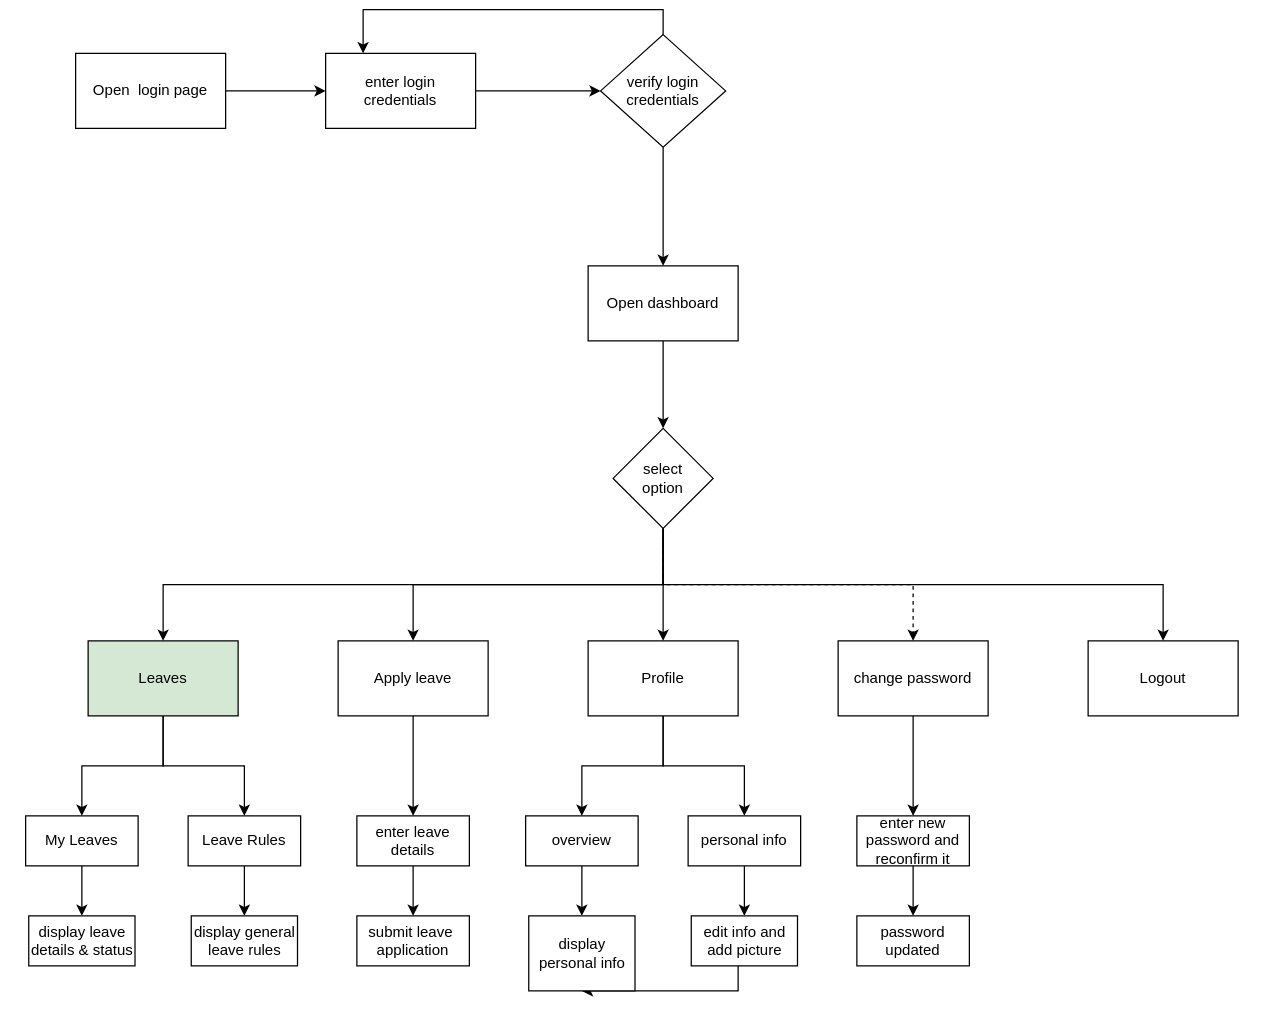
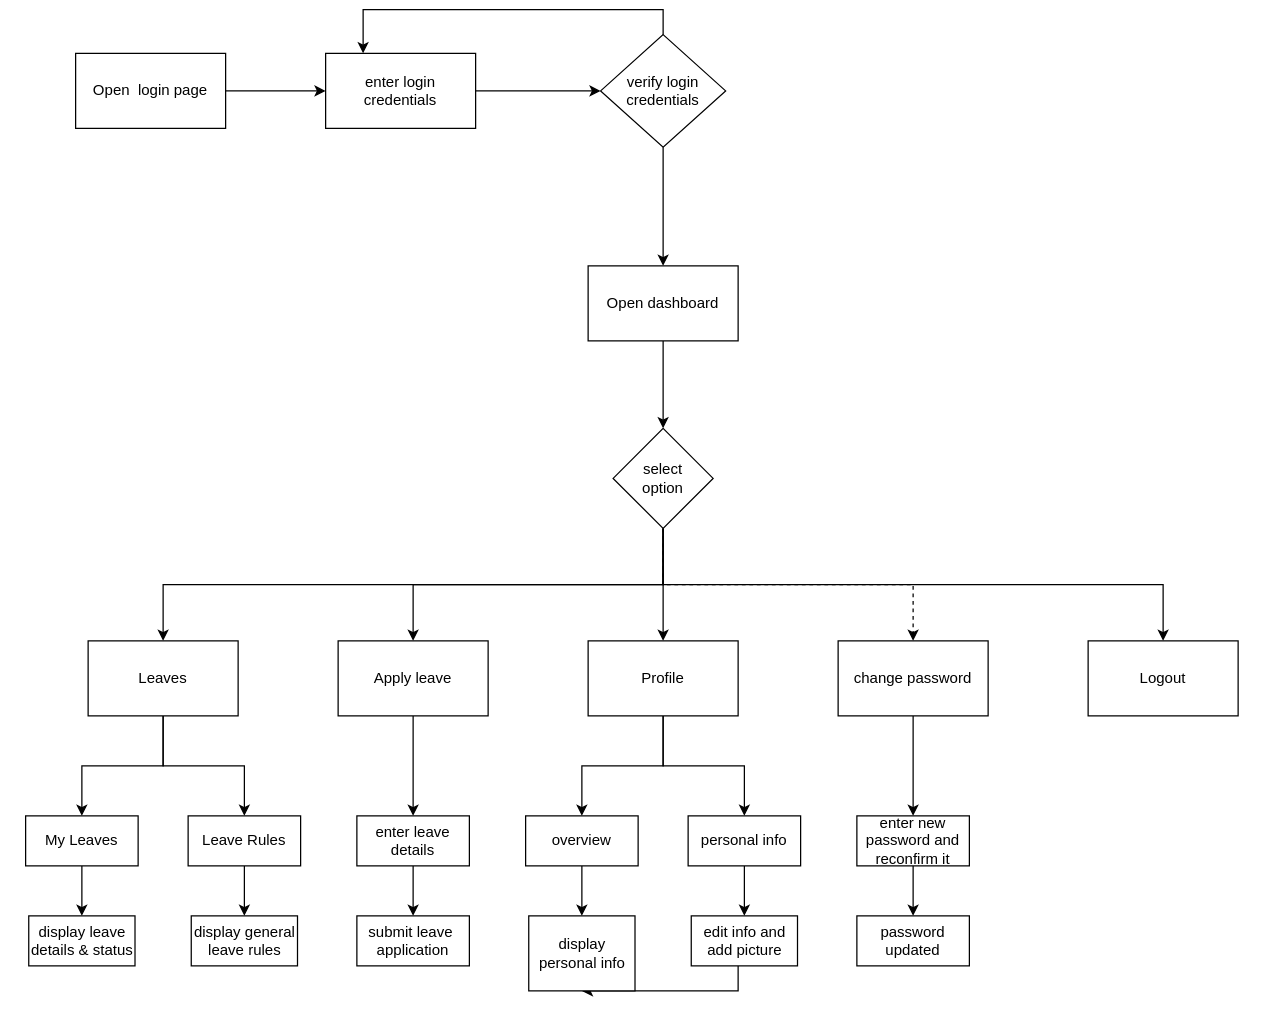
  <mxCell id="0" />
  <mxCell id="1" parent="0" />
  <mxCell id="2" value="" style="edgeStyle=orthogonalEdgeStyle;rounded=0;orthogonalLoop=1;jettySize=auto;html=1;" edge="1" parent="1" source="3" target="5"><mxGeometry relative="1" as="geometry" /></mxCell>
  <mxCell id="3" value="Open&amp;nbsp; login page" style="rounded=0;whiteSpace=wrap;html=1;" vertex="1" parent="1"><mxGeometry x="60" y="35" width="120" height="60" as="geometry" /></mxCell>
  <mxCell id="4" value="" style="edgeStyle=orthogonalEdgeStyle;rounded=0;orthogonalLoop=1;jettySize=auto;html=1;" edge="1" parent="1" source="5" target="8"><mxGeometry relative="1" as="geometry" /></mxCell>
  <mxCell id="5" value="enter login &lt;br&gt;credentials" style="whiteSpace=wrap;html=1;rounded=0;" vertex="1" parent="1"><mxGeometry x="260" y="35" width="120" height="60" as="geometry" /></mxCell>
  <mxCell id="6" style="edgeStyle=orthogonalEdgeStyle;rounded=0;orthogonalLoop=1;jettySize=auto;html=1;exitX=0.5;exitY=0;exitDx=0;exitDy=0;entryX=0.25;entryY=0;entryDx=0;entryDy=0;" edge="1" parent="1" source="8" target="5"><mxGeometry relative="1" as="geometry" /></mxCell>
  <mxCell id="7" value="" style="edgeStyle=orthogonalEdgeStyle;rounded=0;orthogonalLoop=1;jettySize=auto;html=1;" edge="1" parent="1" source="8" target="10"><mxGeometry relative="1" as="geometry" /></mxCell>
  <mxCell id="8" value="verify login credentials" style="rhombus;whiteSpace=wrap;html=1;rounded=0;" vertex="1" parent="1"><mxGeometry x="480" y="20" width="100" height="90" as="geometry" /></mxCell>
  <mxCell id="9" value="" style="edgeStyle=orthogonalEdgeStyle;rounded=0;orthogonalLoop=1;jettySize=auto;html=1;" edge="1" parent="1" source="10" target="16"><mxGeometry relative="1" as="geometry" /></mxCell>
  <mxCell id="10" value="Open dashboard" style="whiteSpace=wrap;html=1;rounded=0;" vertex="1" parent="1"><mxGeometry x="470" y="205" width="120" height="60" as="geometry" /></mxCell>
  <mxCell id="11" value="" style="edgeStyle=orthogonalEdgeStyle;rounded=0;orthogonalLoop=1;jettySize=auto;html=1;" edge="1" parent="1" source="16" target="19"><mxGeometry relative="1" as="geometry"><Array as="points"><mxPoint x="530" y="425" /><mxPoint x="530" y="425" /></Array></mxGeometry></mxCell>
  <mxCell id="12" style="edgeStyle=orthogonalEdgeStyle;rounded=0;orthogonalLoop=1;jettySize=auto;html=1;exitX=0.5;exitY=1;exitDx=0;exitDy=0;entryX=0.5;entryY=0;entryDx=0;entryDy=0;" edge="1" parent="1" source="16" target="21"><mxGeometry relative="1" as="geometry" /></mxCell>
  <mxCell id="13" style="edgeStyle=orthogonalEdgeStyle;rounded=0;orthogonalLoop=1;jettySize=auto;html=1;exitX=0.5;exitY=1;exitDx=0;exitDy=0;" edge="1" parent="1" source="16" target="26"><mxGeometry relative="1" as="geometry" /></mxCell>
  <mxCell id="14" style="edgeStyle=orthogonalEdgeStyle;rounded=0;orthogonalLoop=1;jettySize=auto;html=1;exitX=0.5;exitY=1;exitDx=0;exitDy=0;dashed=1;" edge="1" parent="1" source="16" target="23"><mxGeometry relative="1" as="geometry" /></mxCell>
  <mxCell id="15" style="edgeStyle=orthogonalEdgeStyle;rounded=0;orthogonalLoop=1;jettySize=auto;html=1;exitX=0.5;exitY=1;exitDx=0;exitDy=0;" edge="1" parent="1" source="16" target="27"><mxGeometry relative="1" as="geometry" /></mxCell>
  <mxCell id="16" value="select &lt;br&gt;option" style="rhombus;whiteSpace=wrap;html=1;rounded=0;" vertex="1" parent="1"><mxGeometry x="490" y="335" width="80" height="80" as="geometry" /></mxCell>
  <mxCell id="17" value="" style="edgeStyle=orthogonalEdgeStyle;rounded=0;orthogonalLoop=1;jettySize=auto;html=1;" edge="1" parent="1" source="19" target="32"><mxGeometry relative="1" as="geometry" /></mxCell>
  <mxCell id="18" style="edgeStyle=orthogonalEdgeStyle;rounded=0;orthogonalLoop=1;jettySize=auto;html=1;exitX=0.5;exitY=1;exitDx=0;exitDy=0;" edge="1" parent="1" source="19" target="34"><mxGeometry relative="1" as="geometry"><mxPoint x="330" y="655" as="targetPoint" /></mxGeometry></mxCell>
  <mxCell id="19" value="Profile" style="whiteSpace=wrap;html=1;rounded=0;" vertex="1" parent="1"><mxGeometry x="470" y="505" width="120" height="60" as="geometry" /></mxCell>
  <mxCell id="20" value="" style="edgeStyle=orthogonalEdgeStyle;rounded=0;orthogonalLoop=1;jettySize=auto;html=1;" edge="1" parent="1" source="21" target="39"><mxGeometry relative="1" as="geometry" /></mxCell>
  <mxCell id="21" value="Apply leave" style="rounded=0;whiteSpace=wrap;html=1;" vertex="1" parent="1"><mxGeometry x="270" y="505" width="120" height="60" as="geometry" /></mxCell>
  <mxCell id="22" value="" style="edgeStyle=orthogonalEdgeStyle;rounded=0;orthogonalLoop=1;jettySize=auto;html=1;" edge="1" parent="1" source="23" target="29"><mxGeometry relative="1" as="geometry" /></mxCell>
  <mxCell id="23" value="change password" style="rounded=0;whiteSpace=wrap;html=1;" vertex="1" parent="1"><mxGeometry x="670" y="505" width="120" height="60" as="geometry" /></mxCell>
  <mxCell id="24" value="" style="edgeStyle=orthogonalEdgeStyle;rounded=0;orthogonalLoop=1;jettySize=auto;html=1;" edge="1" parent="1" source="26" target="42"><mxGeometry relative="1" as="geometry" /></mxCell>
  <mxCell id="25" style="edgeStyle=orthogonalEdgeStyle;rounded=0;orthogonalLoop=1;jettySize=auto;html=1;exitX=0.5;exitY=1;exitDx=0;exitDy=0;" edge="1" parent="1" source="26" target="44"><mxGeometry relative="1" as="geometry"><mxPoint x="0" y="645" as="targetPoint" /></mxGeometry></mxCell>
- <mxCell id="26" value="Leaves" style="rounded=0;whiteSpace=wrap;html=1;fillColor=#d5e8d4;" vertex="1" parent="1"><mxGeometry x="70" y="505" width="120" height="60" as="geometry" /></mxCell>
+ <mxCell id="26" value="Leaves" style="rounded=0;whiteSpace=wrap;html=1;" vertex="1" parent="1"><mxGeometry x="70" y="505" width="120" height="60" as="geometry" /></mxCell>
  <mxCell id="27" value="Logout" style="rounded=0;whiteSpace=wrap;html=1;" vertex="1" parent="1"><mxGeometry x="870" y="505" width="120" height="60" as="geometry" /></mxCell>
  <mxCell id="28" value="" style="edgeStyle=orthogonalEdgeStyle;rounded=0;orthogonalLoop=1;jettySize=auto;html=1;" edge="1" parent="1" source="29" target="30"><mxGeometry relative="1" as="geometry" /></mxCell>
  <mxCell id="29" value="enter new password and reconfirm it" style="whiteSpace=wrap;html=1;rounded=0;" vertex="1" parent="1"><mxGeometry x="685" y="645" width="90" height="40" as="geometry" /></mxCell>
  <mxCell id="30" value="password &lt;br&gt;updated" style="whiteSpace=wrap;html=1;rounded=0;" vertex="1" parent="1"><mxGeometry x="685" y="725" width="90" height="40" as="geometry" /></mxCell>
  <mxCell id="31" value="" style="edgeStyle=orthogonalEdgeStyle;rounded=0;orthogonalLoop=1;jettySize=auto;html=1;" edge="1" parent="1" source="32" target="36"><mxGeometry relative="1" as="geometry" /></mxCell>
  <mxCell id="32" value="personal info" style="whiteSpace=wrap;html=1;rounded=0;" vertex="1" parent="1"><mxGeometry x="550" y="645" width="90" height="40" as="geometry" /></mxCell>
  <mxCell id="33" value="" style="edgeStyle=orthogonalEdgeStyle;rounded=0;orthogonalLoop=1;jettySize=auto;html=1;" edge="1" parent="1" source="34" target="37"><mxGeometry relative="1" as="geometry" /></mxCell>
  <mxCell id="34" value="overview" style="rounded=0;whiteSpace=wrap;html=1;" vertex="1" parent="1"><mxGeometry x="420" y="645" width="90" height="40" as="geometry" /></mxCell>
  <mxCell id="35" style="edgeStyle=orthogonalEdgeStyle;rounded=0;orthogonalLoop=1;jettySize=auto;html=1;entryX=0.5;entryY=1;entryDx=0;entryDy=0;" edge="1" parent="1" source="36" target="37"><mxGeometry relative="1" as="geometry"><Array as="points"><mxPoint x="590" y="785" /><mxPoint x="465" y="785" /></Array></mxGeometry></mxCell>
  <mxCell id="36" value="edit info and add picture" style="whiteSpace=wrap;html=1;rounded=0;" vertex="1" parent="1"><mxGeometry x="552.5" y="725" width="85" height="40" as="geometry" /></mxCell>
  <mxCell id="37" value="display personal info" style="whiteSpace=wrap;html=1;rounded=0;" vertex="1" parent="1"><mxGeometry x="422.5" y="725" width="85" height="60" as="geometry" /></mxCell>
  <mxCell id="38" value="" style="edgeStyle=orthogonalEdgeStyle;rounded=0;orthogonalLoop=1;jettySize=auto;html=1;" edge="1" parent="1" source="39" target="40"><mxGeometry relative="1" as="geometry" /></mxCell>
  <mxCell id="39" value="enter leave &lt;br&gt;details" style="whiteSpace=wrap;html=1;rounded=0;" vertex="1" parent="1"><mxGeometry x="285" y="645" width="90" height="40" as="geometry" /></mxCell>
  <mxCell id="40" value="submit leave&amp;nbsp;&lt;br&gt;application" style="whiteSpace=wrap;html=1;rounded=0;" vertex="1" parent="1"><mxGeometry x="285" y="725" width="90" height="40" as="geometry" /></mxCell>
  <mxCell id="41" value="" style="edgeStyle=orthogonalEdgeStyle;rounded=0;orthogonalLoop=1;jettySize=auto;html=1;" edge="1" parent="1" source="42" target="45"><mxGeometry relative="1" as="geometry" /></mxCell>
  <mxCell id="42" value="Leave Rules" style="whiteSpace=wrap;html=1;rounded=0;" vertex="1" parent="1"><mxGeometry x="150" y="645" width="90" height="40" as="geometry" /></mxCell>
  <mxCell id="43" value="" style="edgeStyle=orthogonalEdgeStyle;rounded=0;orthogonalLoop=1;jettySize=auto;html=1;" edge="1" parent="1" source="44" target="46"><mxGeometry relative="1" as="geometry" /></mxCell>
  <mxCell id="44" value="My Leaves" style="rounded=0;whiteSpace=wrap;html=1;" vertex="1" parent="1"><mxGeometry x="20" y="645" width="90" height="40" as="geometry" /></mxCell>
  <mxCell id="45" value="display general &lt;br&gt;leave rules" style="whiteSpace=wrap;html=1;rounded=0;" vertex="1" parent="1"><mxGeometry x="152.5" y="725" width="85" height="40" as="geometry" /></mxCell>
  <mxCell id="46" value="display leave details &amp;amp; status" style="whiteSpace=wrap;html=1;rounded=0;" vertex="1" parent="1"><mxGeometry x="22.5" y="725" width="85" height="40" as="geometry" /></mxCell>
